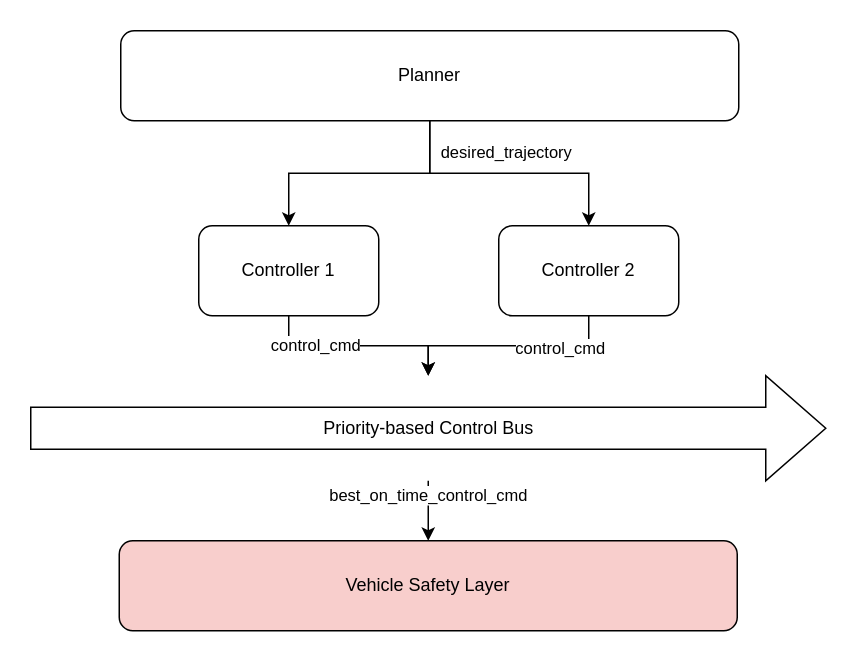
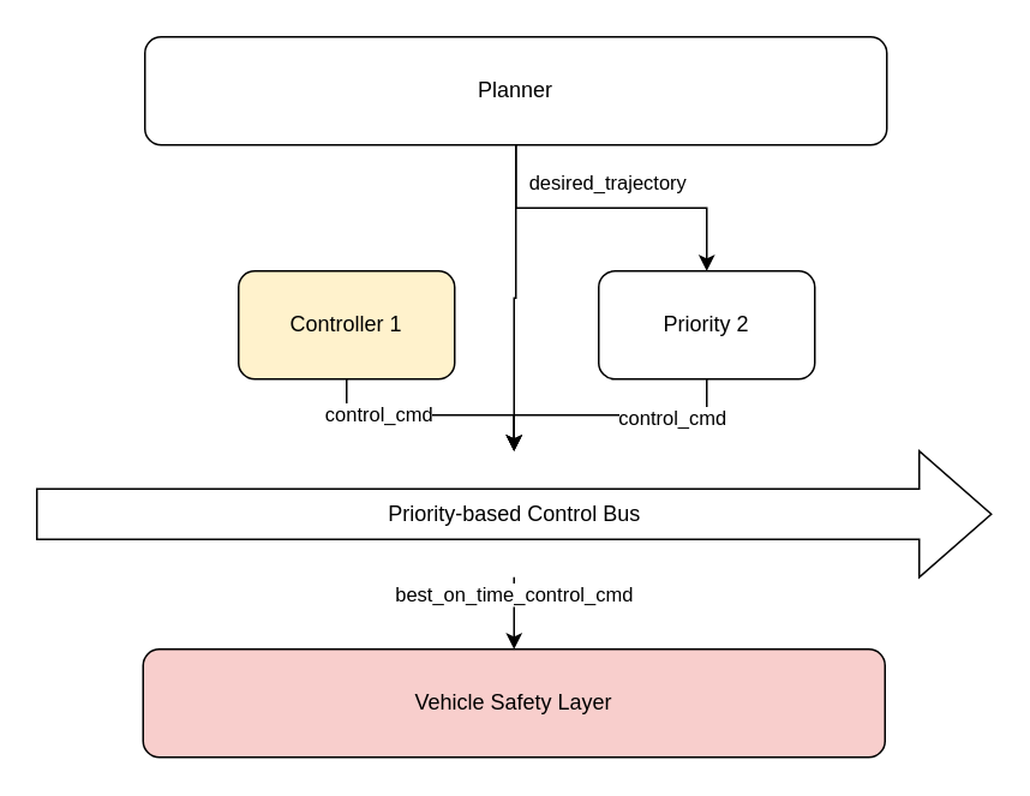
  <mxCell id="0" />
  <mxCell id="1" parent="0" />
  <mxCell id="2" value="Planner" style="rounded=1;whiteSpace=wrap;html=1;" parent="1" vertex="1"><mxGeometry x="80" y="20" width="412" height="60" as="geometry" /></mxCell>
- <mxCell id="3" value="" style="edgeStyle=orthogonalEdgeStyle;rounded=0;orthogonalLoop=1;jettySize=auto;html=1;" parent="1" source="2" target="6" edge="1"><mxGeometry relative="1" as="geometry" /></mxCell>
+ <mxCell id="3" value="" style="edgeStyle=orthogonalEdgeStyle;rounded=0;orthogonalLoop=1;jettySize=auto;html=1;" parent="1" source="2" target="13" edge="1"><mxGeometry relative="1" as="geometry" /></mxCell>
  <mxCell id="4" value="" style="edgeStyle=orthogonalEdgeStyle;rounded=0;orthogonalLoop=1;jettySize=auto;html=1;" parent="1" source="6" target="13" edge="1"><mxGeometry relative="1" as="geometry" /></mxCell>
  <mxCell id="5" value="control_cmd" style="edgeLabel;html=1;align=center;verticalAlign=middle;resizable=0;points=[];" parent="4" vertex="1" connectable="0"><mxGeometry x="-0.449" y="1" relative="1" as="geometry"><mxPoint as="offset" /></mxGeometry></mxCell>
- <mxCell id="6" value="Controller 1" style="rounded=1;whiteSpace=wrap;html=1;" parent="1" vertex="1"><mxGeometry x="132" y="150" width="120" height="60" as="geometry" /></mxCell>
+ <mxCell id="6" value="Controller 1" style="rounded=1;whiteSpace=wrap;html=1;fillColor=#fff2cc;" parent="1" vertex="1"><mxGeometry x="132" y="150" width="120" height="60" as="geometry" /></mxCell>
  <mxCell id="7" value="" style="edgeStyle=orthogonalEdgeStyle;rounded=0;orthogonalLoop=1;jettySize=auto;html=1;" parent="1" source="2" target="11" edge="1"><mxGeometry relative="1" as="geometry" /></mxCell>
  <mxCell id="8" value="desired_trajectory" style="edgeLabel;html=1;align=center;verticalAlign=middle;resizable=0;points=[];" parent="7" vertex="1" connectable="0"><mxGeometry x="-0.715" y="-1" relative="1" as="geometry"><mxPoint x="51" y="-5" as="offset" /></mxGeometry></mxCell>
  <mxCell id="9" value="" style="edgeStyle=orthogonalEdgeStyle;rounded=0;orthogonalLoop=1;jettySize=auto;html=1;" parent="1" source="11" target="13" edge="1"><mxGeometry relative="1" as="geometry" /></mxCell>
  <mxCell id="10" value="control_cmd&lt;br&gt;" style="edgeLabel;html=1;align=center;verticalAlign=middle;resizable=0;points=[];" parent="9" vertex="1" connectable="0"><mxGeometry x="0.594" y="1" relative="1" as="geometry"><mxPoint x="77" as="offset" /></mxGeometry></mxCell>
- <mxCell id="11" value="Controller 2&lt;br&gt;" style="rounded=1;whiteSpace=wrap;html=1;" parent="1" vertex="1"><mxGeometry x="332" y="150" width="120" height="60" as="geometry" /></mxCell>
+ <mxCell id="11" value="Priority 2&lt;br&gt;" style="rounded=1;whiteSpace=wrap;html=1;" parent="1" vertex="1"><mxGeometry x="332" y="150" width="120" height="60" as="geometry" /></mxCell>
  <mxCell id="12" value="best_on_time_control_cmd" style="edgeStyle=orthogonalEdgeStyle;rounded=0;orthogonalLoop=1;jettySize=auto;html=1;" parent="1" source="13" target="14" edge="1"><mxGeometry x="-0.5" relative="1" as="geometry"><Array as="points"><mxPoint x="285" y="340" /><mxPoint x="285" y="340" /></Array><mxPoint as="offset" /></mxGeometry></mxCell>
  <mxCell id="13" value="Priority-based Control Bus" style="html=1;shadow=0;dashed=0;align=center;verticalAlign=middle;shape=mxgraph.arrows2.arrow;dy=0.6;dx=40;notch=0;" parent="1" vertex="1"><mxGeometry x="20" y="250" width="530" height="70" as="geometry" /></mxCell>
  <mxCell id="14" value="Vehicle Safety Layer" style="rounded=1;whiteSpace=wrap;html=1;fillColor=#f8cecc;" parent="1" vertex="1"><mxGeometry x="79" y="360" width="412" height="60" as="geometry" /></mxCell>
